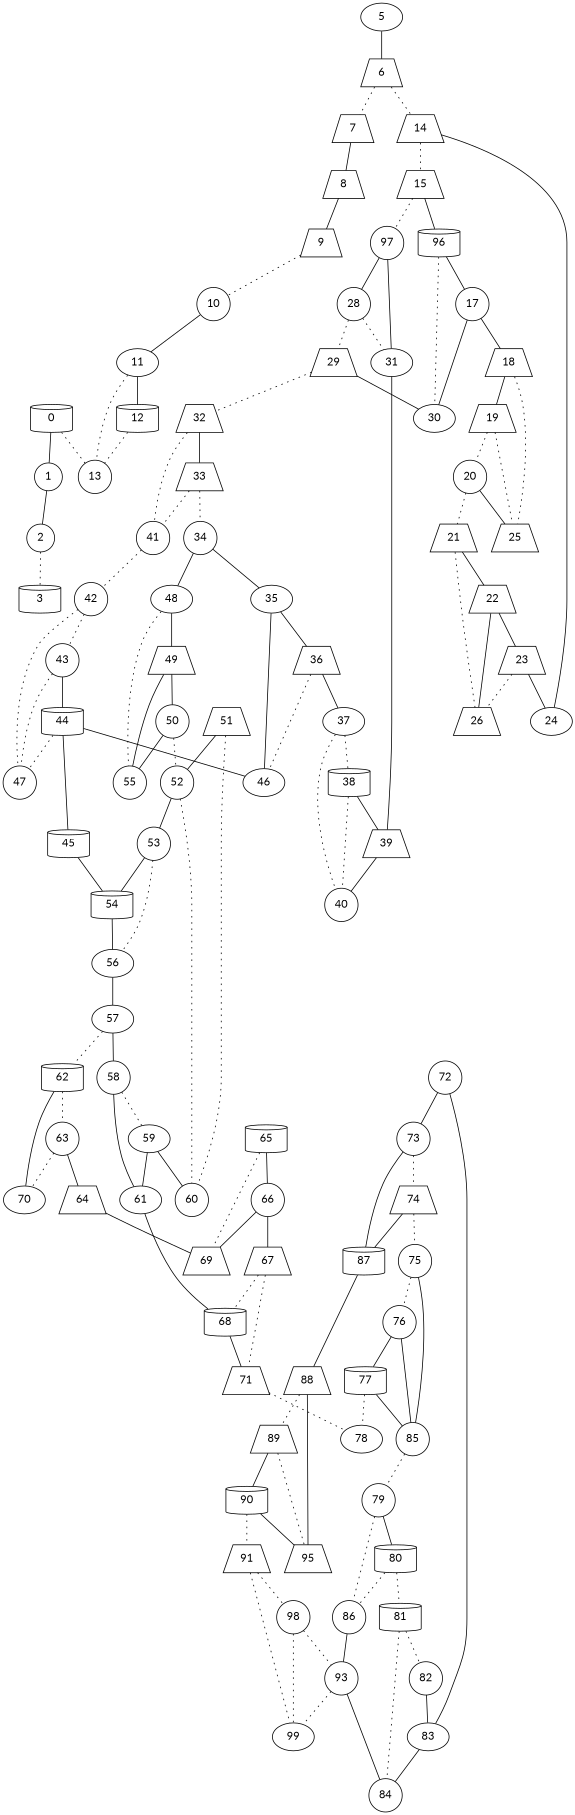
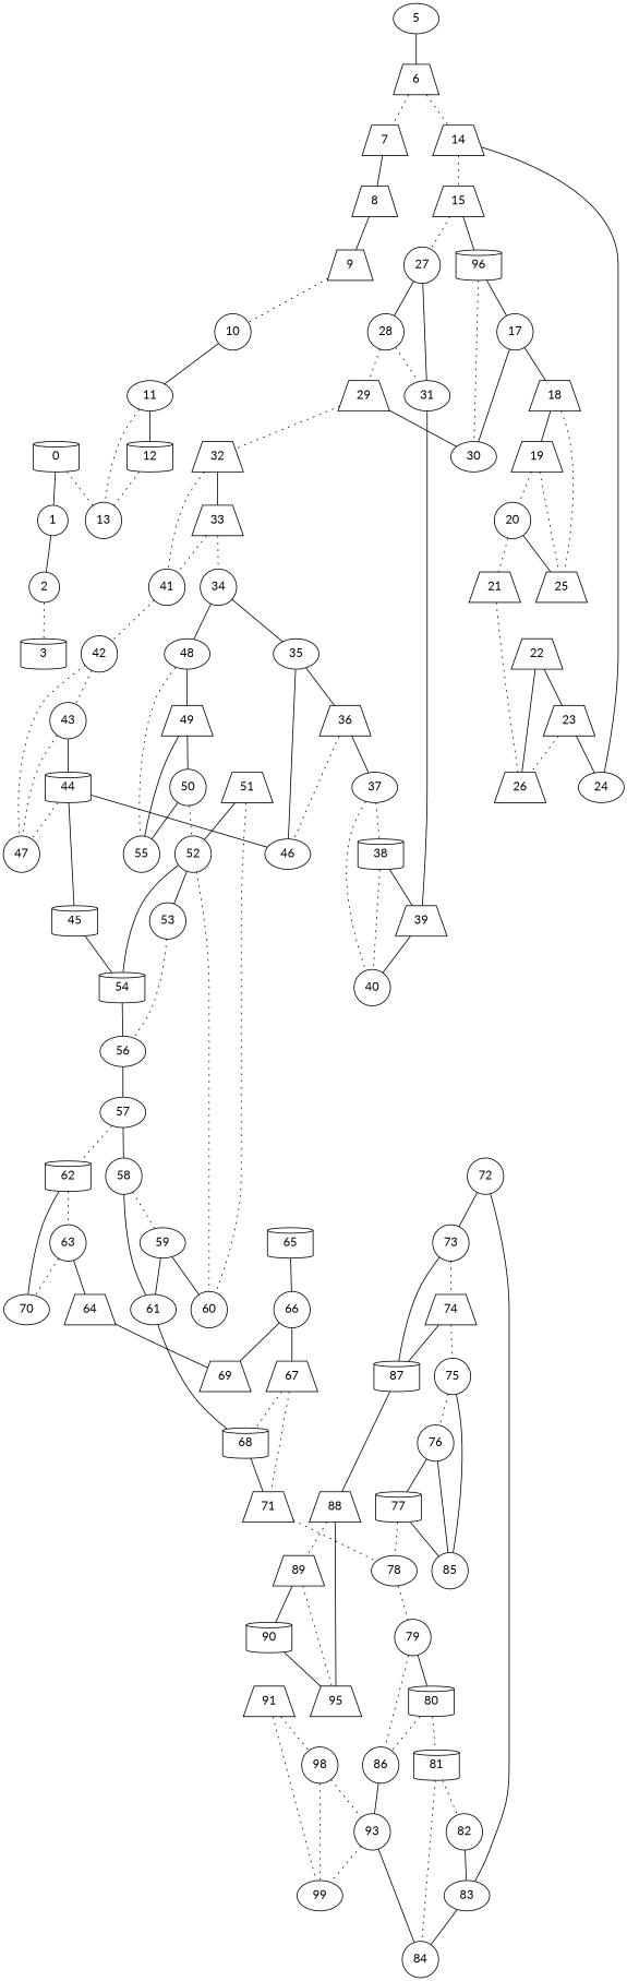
  graph {
    fontname=Lato
    node [fontname=Lato shape=circle]
    edge [fontname=Lato style=solid]
    0 [shape=cylinder]
    1
    13
    2
    3 [shape=cylinder]
    5 [shape=ellipse]
    6 [shape=trapezium]
    24 [shape=ellipse]
    7 [shape=trapezium]
    14 [shape=trapezium]
    8 [shape=trapezium]
    15 [shape=trapezium]
    9 [shape=trapezium]
    n14 [label=96 shape=cylinder]
-   27 [label=97]
+   27
    10
    11 [shape=ellipse]
    12 [shape=cylinder]
    17
    30 [shape=ellipse]
    28
    31 [shape=ellipse]
    18 [shape=trapezium]
    29 [shape=trapezium]
    39 [shape=trapezium]
    19 [shape=trapezium]
    25 [shape=trapezium]
    20
    21 [shape=trapezium]
    22 [shape=trapezium]
    26 [shape=trapezium]
    23 [shape=trapezium]
    32 [shape=trapezium]
    40
    33 [shape=trapezium]
    41
    34
    42
    35 [shape=ellipse]
    48 [shape=ellipse]
    43
    47
    36 [shape=trapezium]
    46 [shape=ellipse]
    49 [shape=trapezium]
    55
    37 [shape=ellipse]
    50
    38 [shape=cylinder]
    44 [shape=cylinder]
    45 [shape=cylinder]
    54 [shape=cylinder]
    56 [shape=ellipse]
    57 [shape=ellipse]
    52
    51 [shape=trapezium]
    60
    53
    58
    62 [shape=cylinder]
    59 [shape=ellipse]
    61 [shape=ellipse]
    63
    70 [shape=ellipse]
    68 [shape=cylinder]
    64 [shape=trapezium]
    71 [shape=trapezium]
    78 [shape=ellipse]
    69 [shape=trapezium]
    72
    73
    83 [shape=ellipse]
    65 [shape=cylinder]
    66
    67 [shape=trapezium]
    79
    74 [shape=trapezium]
    87 [shape=cylinder]
    84
    80 [shape=cylinder]
    86
    75
    88 [shape=trapezium]
    76
    85
    89 [shape=trapezium]
    95 [shape=trapezium]
    77 [shape=cylinder]
    81 [shape=cylinder]
    93
    82
    n92 [label=99 shape=ellipse]
    90 [shape=cylinder]
    91 [shape=trapezium]
    n95 [label=98]
    0 -- 1
    0 -- 13 [style=dotted]
    1 -- 2
    2 -- 3 [style=dotted]
    5 -- 6
    6 -- 7 [style=dotted]
    6 -- 14 [style=dotted]
    7 -- 8
    14 -- 24
    14 -- 15 [style=dotted]
    8 -- 9
    15 -- n14
    15 -- 27 [style=dotted]
    9 -- 10 [style=dotted]
    n14 -- 17
    n14 -- 30 [style=dotted]
    27 -- 28
    27 -- 31
    10 -- 11
    11 -- 13 [style=dotted]
    11 -- 12
    12 -- 13 [style=dotted]
    17 -- 30
    17 -- 18
    28 -- 31 [style=dotted]
    28 -- 29 [style=dotted]
    31 -- 39
    18 -- 19
    18 -- 25 [style=dotted]
    29 -- 30
    29 -- 32 [style=dotted]
    39 -- 40
    19 -- 25 [style=dotted]
    19 -- 20 [style=dotted]
    20 -- 25
    20 -- 21 [style=dotted]
-   21 -- 22
    21 -- 26 [style=dotted]
    22 -- 26
    22 -- 23
    23 -- 24
    23 -- 26 [style=dotted]
    32 -- 33
    32 -- 41 [style=dotted]
    33 -- 41 [style=dotted]
    33 -- 34 [style=dotted]
    41 -- 42 [style=dotted]
    34 -- 35
    34 -- 48
    42 -- 43 [style=dotted]
    42 -- 47 [style=dotted]
    35 -- 36
    35 -- 46
    48 -- 49
    48 -- 55 [style=dotted]
    43 -- 47 [style=dotted]
    43 -- 44
    36 -- 46 [style=dotted]
    36 -- 37
    49 -- 55
    49 -- 50
    37 -- 40 [style=dotted]
    37 -- 38 [style=dotted]
    50 -- 55
    50 -- 52 [style=dotted]
    38 -- 39
    38 -- 40 [style=dotted]
    44 -- 47 [style=dotted]
    44 -- 46
    44 -- 45
    45 -- 54
    54 -- 56
    56 -- 57
    57 -- 58
    57 -- 62 [style=dotted]
    52 -- 60 [style=dotted]
    52 -- 53
    51 -- 52
    51 -- 60 [style=dotted]
-   53 -- 54
+   52 -- 54
    53 -- 56 [style=dotted]
    58 -- 59 [style=dotted]
    58 -- 61
    62 -- 63 [style=dotted]
    62 -- 70
    59 -- 60
    59 -- 61
    61 -- 68
    63 -- 70 [style=dotted]
    63 -- 64
    68 -- 71
    64 -- 69
    71 -- 78 [style=dotted]
-   85 -- 79 [style=dotted]
+   78 -- 79 [style=dotted]
    72 -- 73
    72 -- 83
    73 -- 74 [style=dotted]
    73 -- 87
    83 -- 84
-   65 -- 69 [style=dotted]
    65 -- 66
    66 -- 69
    66 -- 67
    67 -- 68 [style=dotted]
    67 -- 71 [style=dotted]
    79 -- 80
    79 -- 86 [style=dotted]
    74 -- 87
    74 -- 75 [style=dotted]
    87 -- 88
    80 -- 86 [style=dotted]
    80 -- 81 [style=dotted]
    86 -- 93
    75 -- 76 [style=dotted]
    75 -- 85
    88 -- 89 [style=dotted]
    88 -- 95
    76 -- 85
    76 -- 77
    89 -- 95 [style=dotted]
    89 -- 90
    77 -- 78 [style=dotted]
    77 -- 85
    81 -- 84 [style=dotted]
    81 -- 82 [style=dotted]
    93 -- 84
    93 -- n92 [style=dotted]
    82 -- 83
    90 -- 95
-   90 -- 91 [style=dotted]
    91 -- n92 [style=dotted]
    91 -- n95 [style=dotted]
    n95 -- 93 [style=dotted]
    n95 -- n92 [style=dotted]
  }
